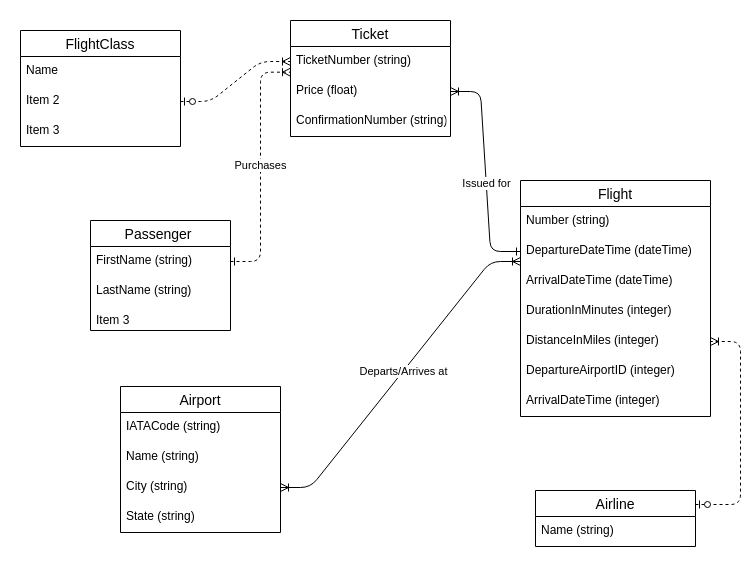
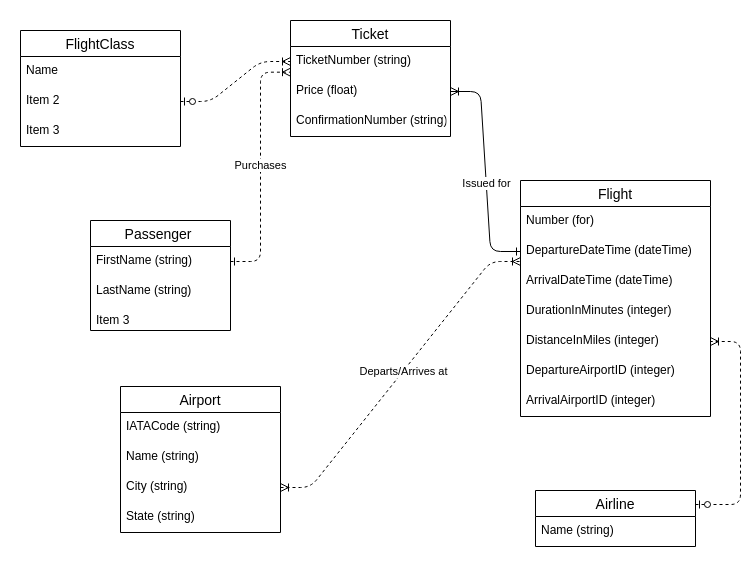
  <mxCell id="0" />
  <mxCell id="1" parent="0" />
  <mxCell id="2" value="Passenger " style="swimlane;fontStyle=0;childLayout=stackLayout;horizontal=1;startSize=26;horizontalStack=0;resizeParent=1;resizeParentMax=0;resizeLast=0;collapsible=1;marginBottom=0;align=center;fontSize=14;" vertex="1" parent="1"><mxGeometry x="90" y="220" width="140" height="110" as="geometry" /></mxCell>
  <mxCell id="3" value="FirstName (string)" style="text;strokeColor=none;fillColor=none;spacingLeft=4;spacingRight=4;overflow=hidden;rotatable=0;points=[[0,0.5],[1,0.5]];portConstraint=eastwest;fontSize=12;" vertex="1" parent="2"><mxGeometry y="26" width="140" height="30" as="geometry" /></mxCell>
  <mxCell id="4" value="LastName (string)" style="text;strokeColor=none;fillColor=none;spacingLeft=4;spacingRight=4;overflow=hidden;rotatable=0;points=[[0,0.5],[1,0.5]];portConstraint=eastwest;fontSize=12;" vertex="1" parent="2"><mxGeometry y="56" width="140" height="30" as="geometry" /></mxCell>
  <mxCell id="5" value="Item 3" style="text;strokeColor=none;fillColor=none;spacingLeft=4;spacingRight=4;overflow=hidden;rotatable=0;points=[[0,0.5],[1,0.5]];portConstraint=eastwest;fontSize=12;" vertex="1" parent="2"><mxGeometry y="86" width="140" height="24" as="geometry" /></mxCell>
  <mxCell id="6" value="Flight" style="swimlane;fontStyle=0;childLayout=stackLayout;horizontal=1;startSize=26;horizontalStack=0;resizeParent=1;resizeParentMax=0;resizeLast=0;collapsible=1;marginBottom=0;align=center;fontSize=14;" vertex="1" parent="1"><mxGeometry x="520" y="180" width="190" height="236" as="geometry" /></mxCell>
- <mxCell id="7" value="Number (string)" style="text;strokeColor=none;fillColor=none;spacingLeft=4;spacingRight=4;overflow=hidden;rotatable=0;points=[[0,0.5],[1,0.5]];portConstraint=eastwest;fontSize=12;" vertex="1" parent="6"><mxGeometry y="26" width="190" height="30" as="geometry" /></mxCell>
+ <mxCell id="7" value="Number (for)" style="text;strokeColor=none;fillColor=none;spacingLeft=4;spacingRight=4;overflow=hidden;rotatable=0;points=[[0,0.5],[1,0.5]];portConstraint=eastwest;fontSize=12;" vertex="1" parent="6"><mxGeometry y="26" width="190" height="30" as="geometry" /></mxCell>
  <mxCell id="8" value="DepartureDateTime (dateTime)" style="text;strokeColor=none;fillColor=none;spacingLeft=4;spacingRight=4;overflow=hidden;rotatable=0;points=[[0,0.5],[1,0.5]];portConstraint=eastwest;fontSize=12;" vertex="1" parent="6"><mxGeometry y="56" width="190" height="30" as="geometry" /></mxCell>
  <mxCell id="9" value="ArrivalDateTime (dateTime)" style="text;strokeColor=none;fillColor=none;spacingLeft=4;spacingRight=4;overflow=hidden;rotatable=0;points=[[0,0.5],[1,0.5]];portConstraint=eastwest;fontSize=12;" vertex="1" parent="6"><mxGeometry y="86" width="190" height="30" as="geometry" /></mxCell>
  <mxCell id="10" value="DurationInMinutes (integer)" style="text;strokeColor=none;fillColor=none;spacingLeft=4;spacingRight=4;overflow=hidden;rotatable=0;points=[[0,0.5],[1,0.5]];portConstraint=eastwest;fontSize=12;" vertex="1" parent="6"><mxGeometry y="116" width="190" height="30" as="geometry" /></mxCell>
  <mxCell id="11" value="DistanceInMiles (integer)" style="text;strokeColor=none;fillColor=none;spacingLeft=4;spacingRight=4;overflow=hidden;rotatable=0;points=[[0,0.5],[1,0.5]];portConstraint=eastwest;fontSize=12;" vertex="1" parent="6"><mxGeometry y="146" width="190" height="30" as="geometry" /></mxCell>
  <mxCell id="12" value="DepartureAirportID (integer)" style="text;strokeColor=none;fillColor=none;spacingLeft=4;spacingRight=4;overflow=hidden;rotatable=0;points=[[0,0.5],[1,0.5]];portConstraint=eastwest;fontSize=12;" vertex="1" parent="6"><mxGeometry y="176" width="190" height="30" as="geometry" /></mxCell>
- <mxCell id="13" value="ArrivalDateTime (integer)" style="text;strokeColor=none;fillColor=none;spacingLeft=4;spacingRight=4;overflow=hidden;rotatable=0;points=[[0,0.5],[1,0.5]];portConstraint=eastwest;fontSize=12;" vertex="1" parent="6"><mxGeometry y="206" width="190" height="30" as="geometry" /></mxCell>
+ <mxCell id="13" value="ArrivalAirportID (integer)" style="text;strokeColor=none;fillColor=none;spacingLeft=4;spacingRight=4;overflow=hidden;rotatable=0;points=[[0,0.5],[1,0.5]];portConstraint=eastwest;fontSize=12;" vertex="1" parent="6"><mxGeometry y="206" width="190" height="30" as="geometry" /></mxCell>
  <mxCell id="14" value="Ticket" style="swimlane;fontStyle=0;childLayout=stackLayout;horizontal=1;startSize=26;horizontalStack=0;resizeParent=1;resizeParentMax=0;resizeLast=0;collapsible=1;marginBottom=0;align=center;fontSize=14;" vertex="1" parent="1"><mxGeometry x="290" y="20" width="160" height="116" as="geometry" /></mxCell>
  <mxCell id="15" value="TicketNumber (string)" style="text;strokeColor=none;fillColor=none;spacingLeft=4;spacingRight=4;overflow=hidden;rotatable=0;points=[[0,0.5],[1,0.5]];portConstraint=eastwest;fontSize=12;" vertex="1" parent="14"><mxGeometry y="26" width="160" height="30" as="geometry" /></mxCell>
  <mxCell id="16" value="Price (float)" style="text;strokeColor=none;fillColor=none;spacingLeft=4;spacingRight=4;overflow=hidden;rotatable=0;points=[[0,0.5],[1,0.5]];portConstraint=eastwest;fontSize=12;" vertex="1" parent="14"><mxGeometry y="56" width="160" height="30" as="geometry" /></mxCell>
  <mxCell id="17" value="ConfirmationNumber (string)" style="text;strokeColor=none;fillColor=none;spacingLeft=4;spacingRight=4;overflow=hidden;rotatable=0;points=[[0,0.5],[1,0.5]];portConstraint=eastwest;fontSize=12;" vertex="1" parent="14"><mxGeometry y="86" width="160" height="30" as="geometry" /></mxCell>
  <mxCell id="18" value="Airport" style="swimlane;fontStyle=0;childLayout=stackLayout;horizontal=1;startSize=26;horizontalStack=0;resizeParent=1;resizeParentMax=0;resizeLast=0;collapsible=1;marginBottom=0;align=center;fontSize=14;" vertex="1" parent="1"><mxGeometry x="120" y="386" width="160" height="146" as="geometry" /></mxCell>
  <mxCell id="19" value="IATACode (string)" style="text;strokeColor=none;fillColor=none;spacingLeft=4;spacingRight=4;overflow=hidden;rotatable=0;points=[[0,0.5],[1,0.5]];portConstraint=eastwest;fontSize=12;" vertex="1" parent="18"><mxGeometry y="26" width="160" height="30" as="geometry" /></mxCell>
  <mxCell id="20" value="Name (string)" style="text;strokeColor=none;fillColor=none;spacingLeft=4;spacingRight=4;overflow=hidden;rotatable=0;points=[[0,0.5],[1,0.5]];portConstraint=eastwest;fontSize=12;" vertex="1" parent="18"><mxGeometry y="56" width="160" height="30" as="geometry" /></mxCell>
  <mxCell id="21" value="City (string)" style="text;strokeColor=none;fillColor=none;spacingLeft=4;spacingRight=4;overflow=hidden;rotatable=0;points=[[0,0.5],[1,0.5]];portConstraint=eastwest;fontSize=12;" vertex="1" parent="18"><mxGeometry y="86" width="160" height="30" as="geometry" /></mxCell>
  <mxCell id="22" value="State (string)" style="text;strokeColor=none;fillColor=none;spacingLeft=4;spacingRight=4;overflow=hidden;rotatable=0;points=[[0,0.5],[1,0.5]];portConstraint=eastwest;fontSize=12;" vertex="1" parent="18"><mxGeometry y="116" width="160" height="30" as="geometry" /></mxCell>
- <mxCell id="23" value="" style="edgeStyle=entityRelationEdgeStyle;fontSize=12;html=1;endArrow=ERoneToMany;startArrow=ERoneToMany;entryX=0;entryY=0.833;entryDx=0;entryDy=0;entryPerimeter=0;exitX=1;exitY=0.5;exitDx=0;exitDy=0;" edge="1" parent="1" source="21" target="8"><mxGeometry width="100" height="100" relative="1" as="geometry"><mxPoint x="320" y="360" as="sourcePoint" /><mxPoint x="420" y="260" as="targetPoint" /></mxGeometry></mxCell>
+ <mxCell id="23" value="" style="edgeStyle=entityRelationEdgeStyle;fontSize=12;html=1;endArrow=ERoneToMany;startArrow=ERoneToMany;entryX=0;entryY=0.833;entryDx=0;entryDy=0;entryPerimeter=0;exitX=1;exitY=0.5;exitDx=0;exitDy=0;dashed=1;" edge="1" parent="1" source="21" target="8"><mxGeometry width="100" height="100" relative="1" as="geometry"><mxPoint x="320" y="360" as="sourcePoint" /><mxPoint x="420" y="260" as="targetPoint" /></mxGeometry></mxCell>
  <mxCell id="24" value="Departs/Arrives at" style="edgeLabel;html=1;align=center;verticalAlign=middle;resizable=0;points=[];" vertex="1" connectable="0" parent="23"><mxGeometry x="0.028" relative="1" as="geometry"><mxPoint as="offset" /></mxGeometry></mxCell>
  <mxCell id="25" value="" style="edgeStyle=entityRelationEdgeStyle;fontSize=12;html=1;endArrow=ERoneToMany;startArrow=ERone;entryX=0;entryY=-0.144;entryDx=0;entryDy=0;entryPerimeter=0;startFill=0;exitX=1;exitY=0.5;exitDx=0;exitDy=0;dashed=1;" edge="1" parent="1" source="3" target="16"><mxGeometry width="100" height="100" relative="1" as="geometry"><mxPoint x="230" y="248" as="sourcePoint" /><mxPoint x="190" y="40" as="targetPoint" /></mxGeometry></mxCell>
  <mxCell id="26" value="Purchases" style="edgeLabel;html=1;align=center;verticalAlign=middle;resizable=0;points=[];" vertex="1" connectable="0" parent="25"><mxGeometry x="0.018" y="1" relative="1" as="geometry"><mxPoint as="offset" /></mxGeometry></mxCell>
  <mxCell id="27" value="" style="edgeStyle=entityRelationEdgeStyle;fontSize=12;html=1;endArrow=ERone;startArrow=ERoneToMany;entryX=0;entryY=0.5;entryDx=0;entryDy=0;endFill=0;exitX=1;exitY=0.5;exitDx=0;exitDy=0;" edge="1" parent="1" source="16" target="8"><mxGeometry width="100" height="100" relative="1" as="geometry"><mxPoint x="453" y="80" as="sourcePoint" /><mxPoint x="454" y="80" as="targetPoint" /></mxGeometry></mxCell>
  <mxCell id="28" value="Issued for" style="edgeLabel;html=1;align=center;verticalAlign=middle;resizable=0;points=[];" vertex="1" connectable="0" parent="27"><mxGeometry x="0.106" relative="1" as="geometry"><mxPoint as="offset" /></mxGeometry></mxCell>
  <mxCell id="29" value="Airline" style="swimlane;fontStyle=0;childLayout=stackLayout;horizontal=1;startSize=26;horizontalStack=0;resizeParent=1;resizeParentMax=0;resizeLast=0;collapsible=1;marginBottom=0;align=center;fontSize=14;" vertex="1" parent="1"><mxGeometry x="535" y="490" width="160" height="56" as="geometry" /></mxCell>
  <mxCell id="30" value="Name (string)" style="text;strokeColor=none;fillColor=none;spacingLeft=4;spacingRight=4;overflow=hidden;rotatable=0;points=[[0,0.5],[1,0.5]];portConstraint=eastwest;fontSize=12;" vertex="1" parent="29"><mxGeometry y="26" width="160" height="30" as="geometry" /></mxCell>
  <mxCell id="31" value="" style="edgeStyle=entityRelationEdgeStyle;fontSize=12;html=1;endArrow=ERoneToMany;startArrow=ERzeroToOne;exitX=1;exitY=0.25;exitDx=0;exitDy=0;dashed=1;" edge="1" parent="1" source="29" target="11"><mxGeometry width="100" height="100" relative="1" as="geometry"><mxPoint x="695" y="471" as="sourcePoint" /><mxPoint x="600.75" y="389.66" as="targetPoint" /></mxGeometry></mxCell>
  <mxCell id="32" value="FlightClass" style="swimlane;fontStyle=0;childLayout=stackLayout;horizontal=1;startSize=26;horizontalStack=0;resizeParent=1;resizeParentMax=0;resizeLast=0;collapsible=1;marginBottom=0;align=center;fontSize=14;" vertex="1" parent="1"><mxGeometry x="20" y="30" width="160" height="116" as="geometry" /></mxCell>
  <mxCell id="33" value="Name" style="text;strokeColor=none;fillColor=none;spacingLeft=4;spacingRight=4;overflow=hidden;rotatable=0;points=[[0,0.5],[1,0.5]];portConstraint=eastwest;fontSize=12;" vertex="1" parent="32"><mxGeometry y="26" width="160" height="30" as="geometry" /></mxCell>
  <mxCell id="34" value="Item 2" style="text;strokeColor=none;fillColor=none;spacingLeft=4;spacingRight=4;overflow=hidden;rotatable=0;points=[[0,0.5],[1,0.5]];portConstraint=eastwest;fontSize=12;" vertex="1" parent="32"><mxGeometry y="56" width="160" height="30" as="geometry" /></mxCell>
  <mxCell id="35" value="Item 3" style="text;strokeColor=none;fillColor=none;spacingLeft=4;spacingRight=4;overflow=hidden;rotatable=0;points=[[0,0.5],[1,0.5]];portConstraint=eastwest;fontSize=12;" vertex="1" parent="32"><mxGeometry y="86" width="160" height="30" as="geometry" /></mxCell>
  <mxCell id="36" value="" style="edgeStyle=entityRelationEdgeStyle;fontSize=12;html=1;endArrow=ERoneToMany;startArrow=ERzeroToOne;exitX=1;exitY=0.5;exitDx=0;exitDy=0;entryX=0;entryY=0.5;entryDx=0;entryDy=0;dashed=1;" edge="1" parent="1" source="34" target="15"><mxGeometry width="100" height="100" relative="1" as="geometry"><mxPoint x="300" y="260" as="sourcePoint" /><mxPoint x="400" y="160" as="targetPoint" /></mxGeometry></mxCell>
